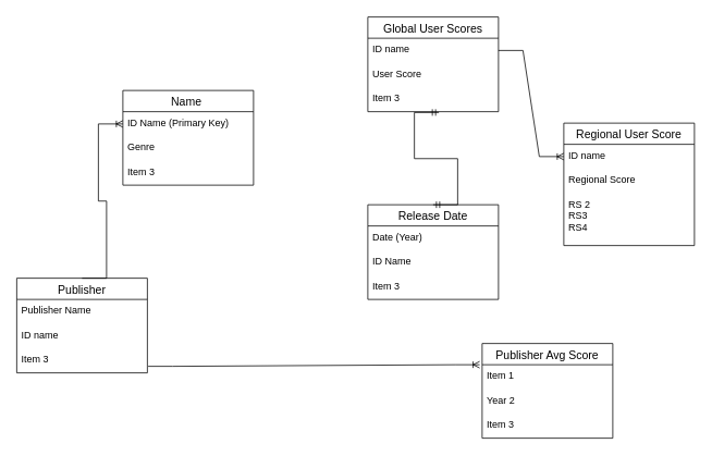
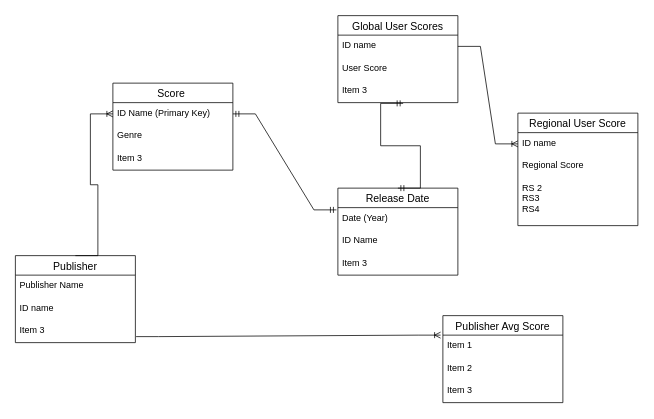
  <mxCell id="0" />
  <mxCell id="1" parent="0" />
- <mxCell id="2" value="Name " style="swimlane;fontStyle=0;childLayout=stackLayout;horizontal=1;startSize=26;horizontalStack=0;resizeParent=1;resizeParentMax=0;resizeLast=0;collapsible=1;marginBottom=0;align=center;fontSize=14;" vertex="1" parent="1"><mxGeometry x="150" y="110" width="160" height="116" as="geometry" /></mxCell>
+ <mxCell id="2" value="Score " style="swimlane;fontStyle=0;childLayout=stackLayout;horizontal=1;startSize=26;horizontalStack=0;resizeParent=1;resizeParentMax=0;resizeLast=0;collapsible=1;marginBottom=0;align=center;fontSize=14;" vertex="1" parent="1"><mxGeometry x="150" y="110" width="160" height="116" as="geometry" /></mxCell>
  <mxCell id="3" value="ID Name (Primary Key)" style="text;strokeColor=none;fillColor=none;spacingLeft=4;spacingRight=4;overflow=hidden;rotatable=0;points=[[0,0.5],[1,0.5]];portConstraint=eastwest;fontSize=12;" vertex="1" parent="2"><mxGeometry y="26" width="160" height="30" as="geometry" /></mxCell>
  <mxCell id="4" value="Genre" style="text;strokeColor=none;fillColor=none;spacingLeft=4;spacingRight=4;overflow=hidden;rotatable=0;points=[[0,0.5],[1,0.5]];portConstraint=eastwest;fontSize=12;" vertex="1" parent="2"><mxGeometry y="56" width="160" height="30" as="geometry" /></mxCell>
  <mxCell id="5" value="Item 3" style="text;strokeColor=none;fillColor=none;spacingLeft=4;spacingRight=4;overflow=hidden;rotatable=0;points=[[0,0.5],[1,0.5]];portConstraint=eastwest;fontSize=12;" vertex="1" parent="2"><mxGeometry y="86" width="160" height="30" as="geometry" /></mxCell>
  <mxCell id="6" value="Publisher" style="swimlane;fontStyle=0;childLayout=stackLayout;horizontal=1;startSize=26;horizontalStack=0;resizeParent=1;resizeParentMax=0;resizeLast=0;collapsible=1;marginBottom=0;align=center;fontSize=14;" vertex="1" parent="1"><mxGeometry x="20" y="340" width="160" height="116" as="geometry" /></mxCell>
  <mxCell id="7" value="Publisher Name" style="text;strokeColor=none;fillColor=none;spacingLeft=4;spacingRight=4;overflow=hidden;rotatable=0;points=[[0,0.5],[1,0.5]];portConstraint=eastwest;fontSize=12;" vertex="1" parent="6"><mxGeometry y="26" width="160" height="30" as="geometry" /></mxCell>
  <mxCell id="8" value="ID name" style="text;strokeColor=none;fillColor=none;spacingLeft=4;spacingRight=4;overflow=hidden;rotatable=0;points=[[0,0.5],[1,0.5]];portConstraint=eastwest;fontSize=12;" vertex="1" parent="6"><mxGeometry y="56" width="160" height="30" as="geometry" /></mxCell>
  <mxCell id="9" value="Item 3" style="text;strokeColor=none;fillColor=none;spacingLeft=4;spacingRight=4;overflow=hidden;rotatable=0;points=[[0,0.5],[1,0.5]];portConstraint=eastwest;fontSize=12;" vertex="1" parent="6"><mxGeometry y="86" width="160" height="30" as="geometry" /></mxCell>
  <mxCell id="10" value="Release Date" style="swimlane;fontStyle=0;childLayout=stackLayout;horizontal=1;startSize=26;horizontalStack=0;resizeParent=1;resizeParentMax=0;resizeLast=0;collapsible=1;marginBottom=0;align=center;fontSize=14;" vertex="1" parent="1"><mxGeometry x="450" y="250" width="160" height="116" as="geometry" /></mxCell>
  <mxCell id="11" value="Date (Year)" style="text;strokeColor=none;fillColor=none;spacingLeft=4;spacingRight=4;overflow=hidden;rotatable=0;points=[[0,0.5],[1,0.5]];portConstraint=eastwest;fontSize=12;" vertex="1" parent="10"><mxGeometry y="26" width="160" height="30" as="geometry" /></mxCell>
  <mxCell id="12" value="ID Name" style="text;strokeColor=none;fillColor=none;spacingLeft=4;spacingRight=4;overflow=hidden;rotatable=0;points=[[0,0.5],[1,0.5]];portConstraint=eastwest;fontSize=12;" vertex="1" parent="10"><mxGeometry y="56" width="160" height="30" as="geometry" /></mxCell>
  <mxCell id="13" value="Item 3" style="text;strokeColor=none;fillColor=none;spacingLeft=4;spacingRight=4;overflow=hidden;rotatable=0;points=[[0,0.5],[1,0.5]];portConstraint=eastwest;fontSize=12;" vertex="1" parent="10"><mxGeometry y="86" width="160" height="30" as="geometry" /></mxCell>
  <mxCell id="14" value="Global User Scores" style="swimlane;fontStyle=0;childLayout=stackLayout;horizontal=1;startSize=26;horizontalStack=0;resizeParent=1;resizeParentMax=0;resizeLast=0;collapsible=1;marginBottom=0;align=center;fontSize=14;" vertex="1" parent="1"><mxGeometry x="450" y="20" width="160" height="116" as="geometry" /></mxCell>
  <mxCell id="15" value="ID name " style="text;strokeColor=none;fillColor=none;spacingLeft=4;spacingRight=4;overflow=hidden;rotatable=0;points=[[0,0.5],[1,0.5]];portConstraint=eastwest;fontSize=12;" vertex="1" parent="14"><mxGeometry y="26" width="160" height="30" as="geometry" /></mxCell>
  <mxCell id="16" value="User Score" style="text;strokeColor=none;fillColor=none;spacingLeft=4;spacingRight=4;overflow=hidden;rotatable=0;points=[[0,0.5],[1,0.5]];portConstraint=eastwest;fontSize=12;" vertex="1" parent="14"><mxGeometry y="56" width="160" height="30" as="geometry" /></mxCell>
  <mxCell id="17" value="Item 3" style="text;strokeColor=none;fillColor=none;spacingLeft=4;spacingRight=4;overflow=hidden;rotatable=0;points=[[0,0.5],[1,0.5]];portConstraint=eastwest;fontSize=12;" vertex="1" parent="14"><mxGeometry y="86" width="160" height="30" as="geometry" /></mxCell>
  <mxCell id="18" value="Regional User Score" style="swimlane;fontStyle=0;childLayout=stackLayout;horizontal=1;startSize=26;horizontalStack=0;resizeParent=1;resizeParentMax=0;resizeLast=0;collapsible=1;marginBottom=0;align=center;fontSize=14;" vertex="1" parent="1"><mxGeometry x="690" y="150" width="160" height="150" as="geometry" /></mxCell>
  <mxCell id="19" value="ID name" style="text;strokeColor=none;fillColor=none;spacingLeft=4;spacingRight=4;overflow=hidden;rotatable=0;points=[[0,0.5],[1,0.5]];portConstraint=eastwest;fontSize=12;" vertex="1" parent="18"><mxGeometry y="26" width="160" height="30" as="geometry" /></mxCell>
  <mxCell id="20" value="Regional Score" style="text;strokeColor=none;fillColor=none;spacingLeft=4;spacingRight=4;overflow=hidden;rotatable=0;points=[[0,0.5],[1,0.5]];portConstraint=eastwest;fontSize=12;" vertex="1" parent="18"><mxGeometry y="56" width="160" height="30" as="geometry" /></mxCell>
  <mxCell id="21" value="RS 2&#10;RS3&#10;RS4" style="text;strokeColor=none;fillColor=none;spacingLeft=4;spacingRight=4;overflow=hidden;rotatable=0;points=[[0,0.5],[1,0.5]];portConstraint=eastwest;fontSize=12;" vertex="1" parent="18"><mxGeometry y="86" width="160" height="64" as="geometry" /></mxCell>
  <mxCell id="22" value="Publisher Avg Score" style="swimlane;fontStyle=0;childLayout=stackLayout;horizontal=1;startSize=26;horizontalStack=0;resizeParent=1;resizeParentMax=0;resizeLast=0;collapsible=1;marginBottom=0;align=center;fontSize=14;" vertex="1" parent="1"><mxGeometry x="590" y="420" width="160" height="116" as="geometry" /></mxCell>
  <mxCell id="23" value="Item 1" style="text;strokeColor=none;fillColor=none;spacingLeft=4;spacingRight=4;overflow=hidden;rotatable=0;points=[[0,0.5],[1,0.5]];portConstraint=eastwest;fontSize=12;" vertex="1" parent="22"><mxGeometry y="26" width="160" height="30" as="geometry" /></mxCell>
- <mxCell id="24" value="Year 2" style="text;strokeColor=none;fillColor=none;spacingLeft=4;spacingRight=4;overflow=hidden;rotatable=0;points=[[0,0.5],[1,0.5]];portConstraint=eastwest;fontSize=12;" vertex="1" parent="22"><mxGeometry y="56" width="160" height="30" as="geometry" /></mxCell>
+ <mxCell id="24" value="Item 2" style="text;strokeColor=none;fillColor=none;spacingLeft=4;spacingRight=4;overflow=hidden;rotatable=0;points=[[0,0.5],[1,0.5]];portConstraint=eastwest;fontSize=12;" vertex="1" parent="22"><mxGeometry y="56" width="160" height="30" as="geometry" /></mxCell>
  <mxCell id="25" value="Item 3" style="text;strokeColor=none;fillColor=none;spacingLeft=4;spacingRight=4;overflow=hidden;rotatable=0;points=[[0,0.5],[1,0.5]];portConstraint=eastwest;fontSize=12;" vertex="1" parent="22"><mxGeometry y="86" width="160" height="30" as="geometry" /></mxCell>
  <mxCell id="26" value="" style="edgeStyle=entityRelationEdgeStyle;fontSize=12;html=1;endArrow=ERoneToMany;rounded=0;exitX=0.5;exitY=0;exitDx=0;exitDy=0;entryX=0;entryY=0.5;entryDx=0;entryDy=0;" edge="1" parent="1" source="6" target="3"><mxGeometry width="100" height="100" relative="1" as="geometry"><mxPoint x="380" y="330" as="sourcePoint" /><mxPoint x="270" y="280" as="targetPoint" /></mxGeometry></mxCell>
+ <mxCell id="27" value="" style="edgeStyle=entityRelationEdgeStyle;fontSize=12;html=1;endArrow=ERmandOne;startArrow=ERmandOne;rounded=0;exitX=1;exitY=0.5;exitDx=0;exitDy=0;entryX=-0.012;entryY=0.1;entryDx=0;entryDy=0;entryPerimeter=0;" edge="1" parent="1" source="3" target="11"><mxGeometry width="100" height="100" relative="1" as="geometry"><mxPoint x="320" y="200" as="sourcePoint" /><mxPoint x="480" y="230" as="targetPoint" /></mxGeometry></mxCell>
  <mxCell id="28" value="" style="edgeStyle=entityRelationEdgeStyle;fontSize=12;html=1;endArrow=ERmandOne;startArrow=ERmandOne;rounded=0;entryX=0.544;entryY=1.033;entryDx=0;entryDy=0;entryPerimeter=0;exitX=0.5;exitY=0;exitDx=0;exitDy=0;" edge="1" parent="1" source="10" target="17"><mxGeometry width="100" height="100" relative="1" as="geometry"><mxPoint x="410" y="340" as="sourcePoint" /><mxPoint x="510" y="240" as="targetPoint" /></mxGeometry></mxCell>
  <mxCell id="29" value="" style="edgeStyle=entityRelationEdgeStyle;fontSize=12;html=1;endArrow=ERoneToMany;rounded=0;entryX=0;entryY=0.5;entryDx=0;entryDy=0;exitX=1;exitY=0.5;exitDx=0;exitDy=0;" edge="1" parent="1" source="15" target="19"><mxGeometry width="100" height="100" relative="1" as="geometry"><mxPoint x="410" y="340" as="sourcePoint" /><mxPoint x="510" y="240" as="targetPoint" /></mxGeometry></mxCell>
  <mxCell id="30" value="" style="edgeStyle=entityRelationEdgeStyle;fontSize=12;html=1;endArrow=ERoneToMany;rounded=0;exitX=1.006;exitY=0.733;exitDx=0;exitDy=0;exitPerimeter=0;entryX=-0.019;entryY=0;entryDx=0;entryDy=0;entryPerimeter=0;" edge="1" parent="1" source="9" target="23"><mxGeometry width="100" height="100" relative="1" as="geometry"><mxPoint x="410" y="340" as="sourcePoint" /><mxPoint x="510" y="240" as="targetPoint" /></mxGeometry></mxCell>
